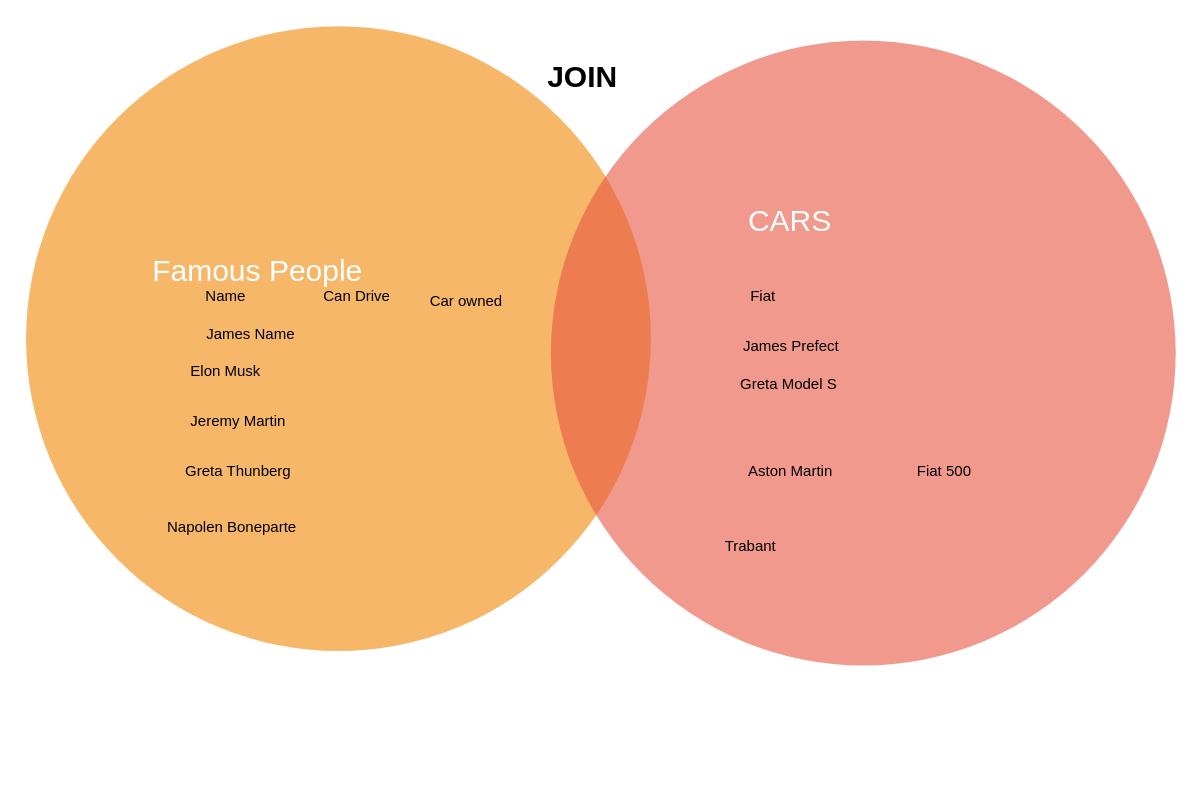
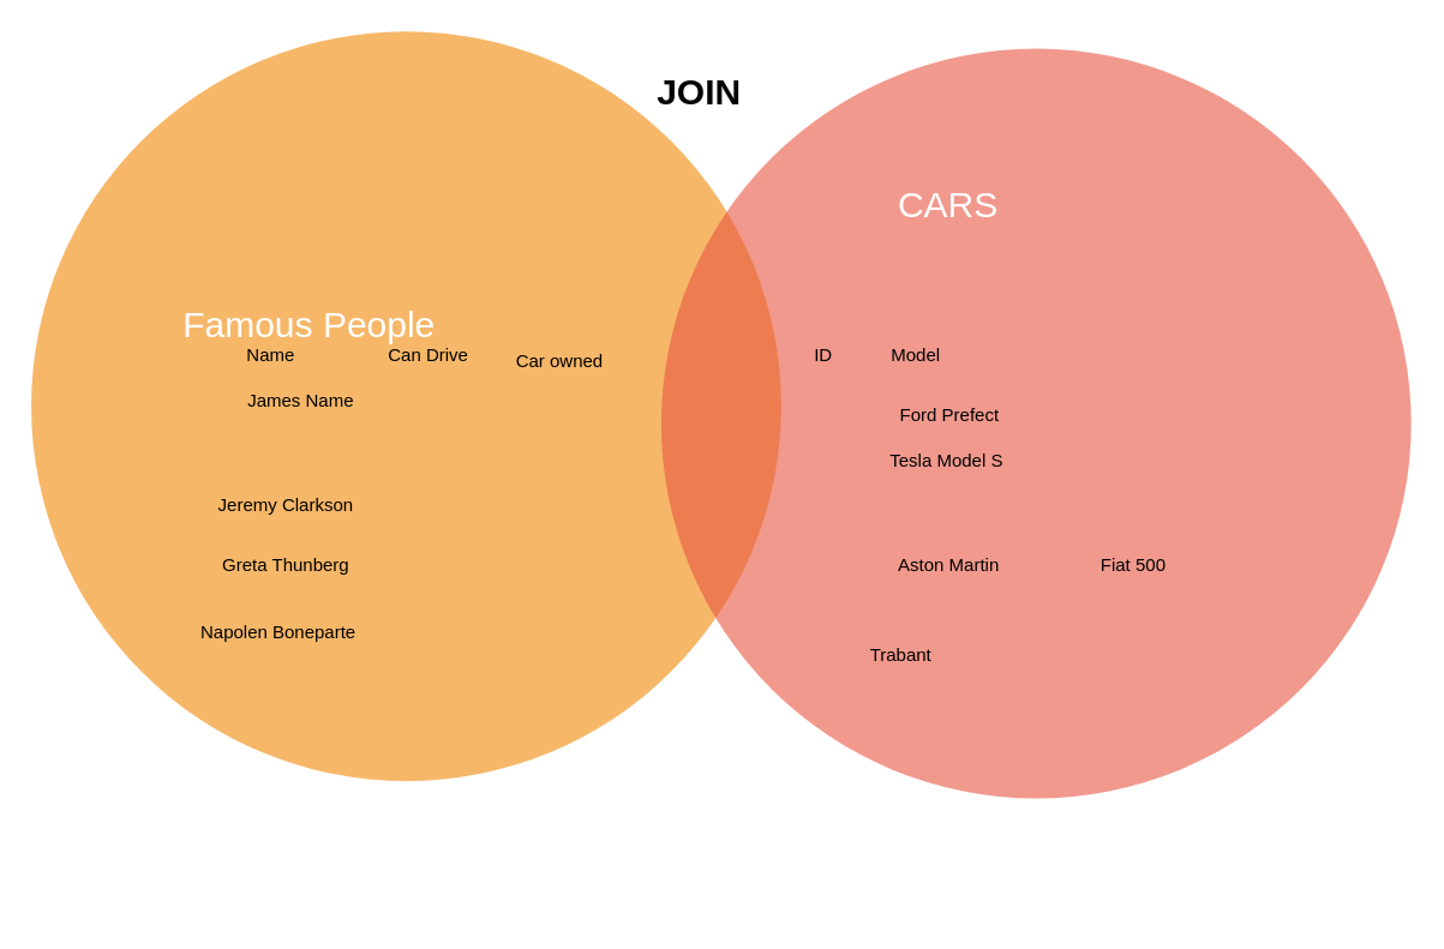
  <mxCell id="0" />
  <mxCell id="1" parent="0" />
  <mxCell id="2" value="" style="ellipse;fillColor=#F08705;opacity=60;strokeColor=none;html=1;fontColor=#FFFFFF;" parent="1" vertex="1"><mxGeometry x="20" y="20.5" width="500" height="500" as="geometry" /></mxCell>
  <mxCell id="3" value="" style="ellipse;fillColor=#e85642;opacity=60;strokeColor=none;html=1;fontColor=#FFFFFF;" parent="1" vertex="1"><mxGeometry x="440" y="32" width="500" height="500" as="geometry" /></mxCell>
  <mxCell id="4" value="Famous People" style="text;fontSize=24;align=center;verticalAlign=middle;html=1;fontColor=#FFFFFF;" parent="1" vertex="1"><mxGeometry x="110" y="182" width="190" height="70" as="geometry" /></mxCell>
- <mxCell id="5" value="CARS" style="text;fontSize=24;align=center;verticalAlign=middle;html=1;fontColor=#FFFFFF;" parent="1" vertex="1"><mxGeometry x="536.25" y="142" width="190" height="70" as="geometry" /></mxCell>
+ <mxCell id="5" value="CARS" style="text;fontSize=24;align=center;verticalAlign=middle;html=1;fontColor=#FFFFFF;" parent="1" vertex="1"><mxGeometry x="536.25" y="102" width="190" height="70" as="geometry" /></mxCell>
  <mxCell id="6" value="Tradition" style="text;fontSize=24;align=center;verticalAlign=middle;html=1;fontColor=#FFFFFF;" parent="1" vertex="1"><mxGeometry x="379.5" y="540.5" width="190" height="70" as="geometry" /></mxCell>
  <mxCell id="7" value="James Name" style="text;html=1;strokeColor=none;fillColor=none;align=center;verticalAlign=middle;whiteSpace=wrap;rounded=0;" vertex="1" parent="1"><mxGeometry x="100" y="252" width="200" height="30" as="geometry" /></mxCell>
- <mxCell id="8" value="Jeremy Martin" style="text;html=1;strokeColor=none;fillColor=none;align=center;verticalAlign=middle;whiteSpace=wrap;rounded=0;" vertex="1" parent="1"><mxGeometry x="120" y="322" width="140" height="30" as="geometry" /></mxCell>
+ <mxCell id="8" value="Jeremy Clarkson" style="text;html=1;strokeColor=none;fillColor=none;align=center;verticalAlign=middle;whiteSpace=wrap;rounded=0;" vertex="1" parent="1"><mxGeometry x="120" y="322" width="140" height="30" as="geometry" /></mxCell>
  <mxCell id="9" value="Greta Thunberg" style="text;html=1;strokeColor=none;fillColor=none;align=center;verticalAlign=middle;whiteSpace=wrap;rounded=0;" vertex="1" parent="1"><mxGeometry x="115" y="362" width="150" height="30" as="geometry" /></mxCell>
- <mxCell id="10" value="Elon Musk" style="text;html=1;strokeColor=none;fillColor=none;align=center;verticalAlign=middle;whiteSpace=wrap;rounded=0;" vertex="1" parent="1"><mxGeometry x="150" y="282" width="60" height="30" as="geometry" /></mxCell>
  <mxCell id="11" value="Napolen Boneparte" style="text;html=1;strokeColor=none;fillColor=none;align=center;verticalAlign=middle;whiteSpace=wrap;rounded=0;" vertex="1" parent="1"><mxGeometry x="130" y="407" width="110" height="30" as="geometry" /></mxCell>
- <mxCell id="12" value="Greta Model S" style="text;html=1;strokeColor=none;fillColor=none;align=center;verticalAlign=middle;whiteSpace=wrap;rounded=0;" vertex="1" parent="1"><mxGeometry x="569.5" y="292" width="120.5" height="30" as="geometry" /></mxCell>
- <mxCell id="13" value="James Prefect" style="text;html=1;strokeColor=none;fillColor=none;align=center;verticalAlign=middle;whiteSpace=wrap;rounded=0;" vertex="1" parent="1"><mxGeometry x="575" y="262" width="115" height="30" as="geometry" /></mxCell>
+ <mxCell id="12" value="Tesla Model S" style="text;html=1;strokeColor=none;fillColor=none;align=center;verticalAlign=middle;whiteSpace=wrap;rounded=0;" vertex="1" parent="1"><mxGeometry x="569.5" y="292" width="120.5" height="30" as="geometry" /></mxCell>
+ <mxCell id="13" value="Ford Prefect" style="text;html=1;strokeColor=none;fillColor=none;align=center;verticalAlign=middle;whiteSpace=wrap;rounded=0;" vertex="1" parent="1"><mxGeometry x="575" y="262" width="115" height="30" as="geometry" /></mxCell>
  <mxCell id="14" value="Fiat 500" style="text;html=1;strokeColor=none;fillColor=none;align=center;verticalAlign=middle;whiteSpace=wrap;rounded=0;" vertex="1" parent="1"><mxGeometry x="724.75" y="362" width="60" height="30" as="geometry" /></mxCell>
  <mxCell id="15" value="Trabant" style="text;html=1;strokeColor=none;fillColor=none;align=center;verticalAlign=middle;whiteSpace=wrap;rounded=0;" vertex="1" parent="1"><mxGeometry x="569.5" y="422" width="60" height="30" as="geometry" /></mxCell>
- <mxCell id="17" value="Fiat" style="text;html=1;strokeColor=none;fillColor=none;align=center;verticalAlign=middle;whiteSpace=wrap;rounded=0;" vertex="1" parent="1"><mxGeometry x="580" y="222" width="60" height="30" as="geometry" /></mxCell>
+ <mxCell id="16" value="ID&amp;nbsp; " style="text;html=1;strokeColor=none;fillColor=none;align=center;verticalAlign=middle;whiteSpace=wrap;rounded=0;" vertex="1" parent="1"><mxGeometry x="520" y="222" width="60" height="30" as="geometry" /></mxCell>
+ <mxCell id="17" value="Model" style="text;html=1;strokeColor=none;fillColor=none;align=center;verticalAlign=middle;whiteSpace=wrap;rounded=0;" vertex="1" parent="1"><mxGeometry x="580" y="222" width="60" height="30" as="geometry" /></mxCell>
  <mxCell id="18" value="Name" style="text;html=1;strokeColor=none;fillColor=none;align=center;verticalAlign=middle;whiteSpace=wrap;rounded=0;" vertex="1" parent="1"><mxGeometry x="150" y="222" width="60" height="30" as="geometry" /></mxCell>
  <mxCell id="19" value="Can Drive" style="text;html=1;strokeColor=none;fillColor=none;align=center;verticalAlign=middle;whiteSpace=wrap;rounded=0;" vertex="1" parent="1"><mxGeometry x="255" y="222" width="60" height="30" as="geometry" /></mxCell>
  <mxCell id="20" value="Car owned" style="text;html=1;strokeColor=none;fillColor=none;align=center;verticalAlign=middle;whiteSpace=wrap;rounded=0;" vertex="1" parent="1"><mxGeometry x="330" y="225.5" width="85" height="30" as="geometry" /></mxCell>
  <mxCell id="21" value="Aston Martin" style="text;html=1;strokeColor=none;fillColor=none;align=center;verticalAlign=middle;whiteSpace=wrap;rounded=0;" vertex="1" parent="1"><mxGeometry x="587.5" y="362" width="87.5" height="30" as="geometry" /></mxCell>
  <mxCell id="22" value="JOIN" style="text;strokeColor=none;fillColor=none;html=1;fontSize=24;fontStyle=1;verticalAlign=middle;align=center;" vertex="1" parent="1"><mxGeometry x="415" y="42" width="100" height="40" as="geometry" /></mxCell>
